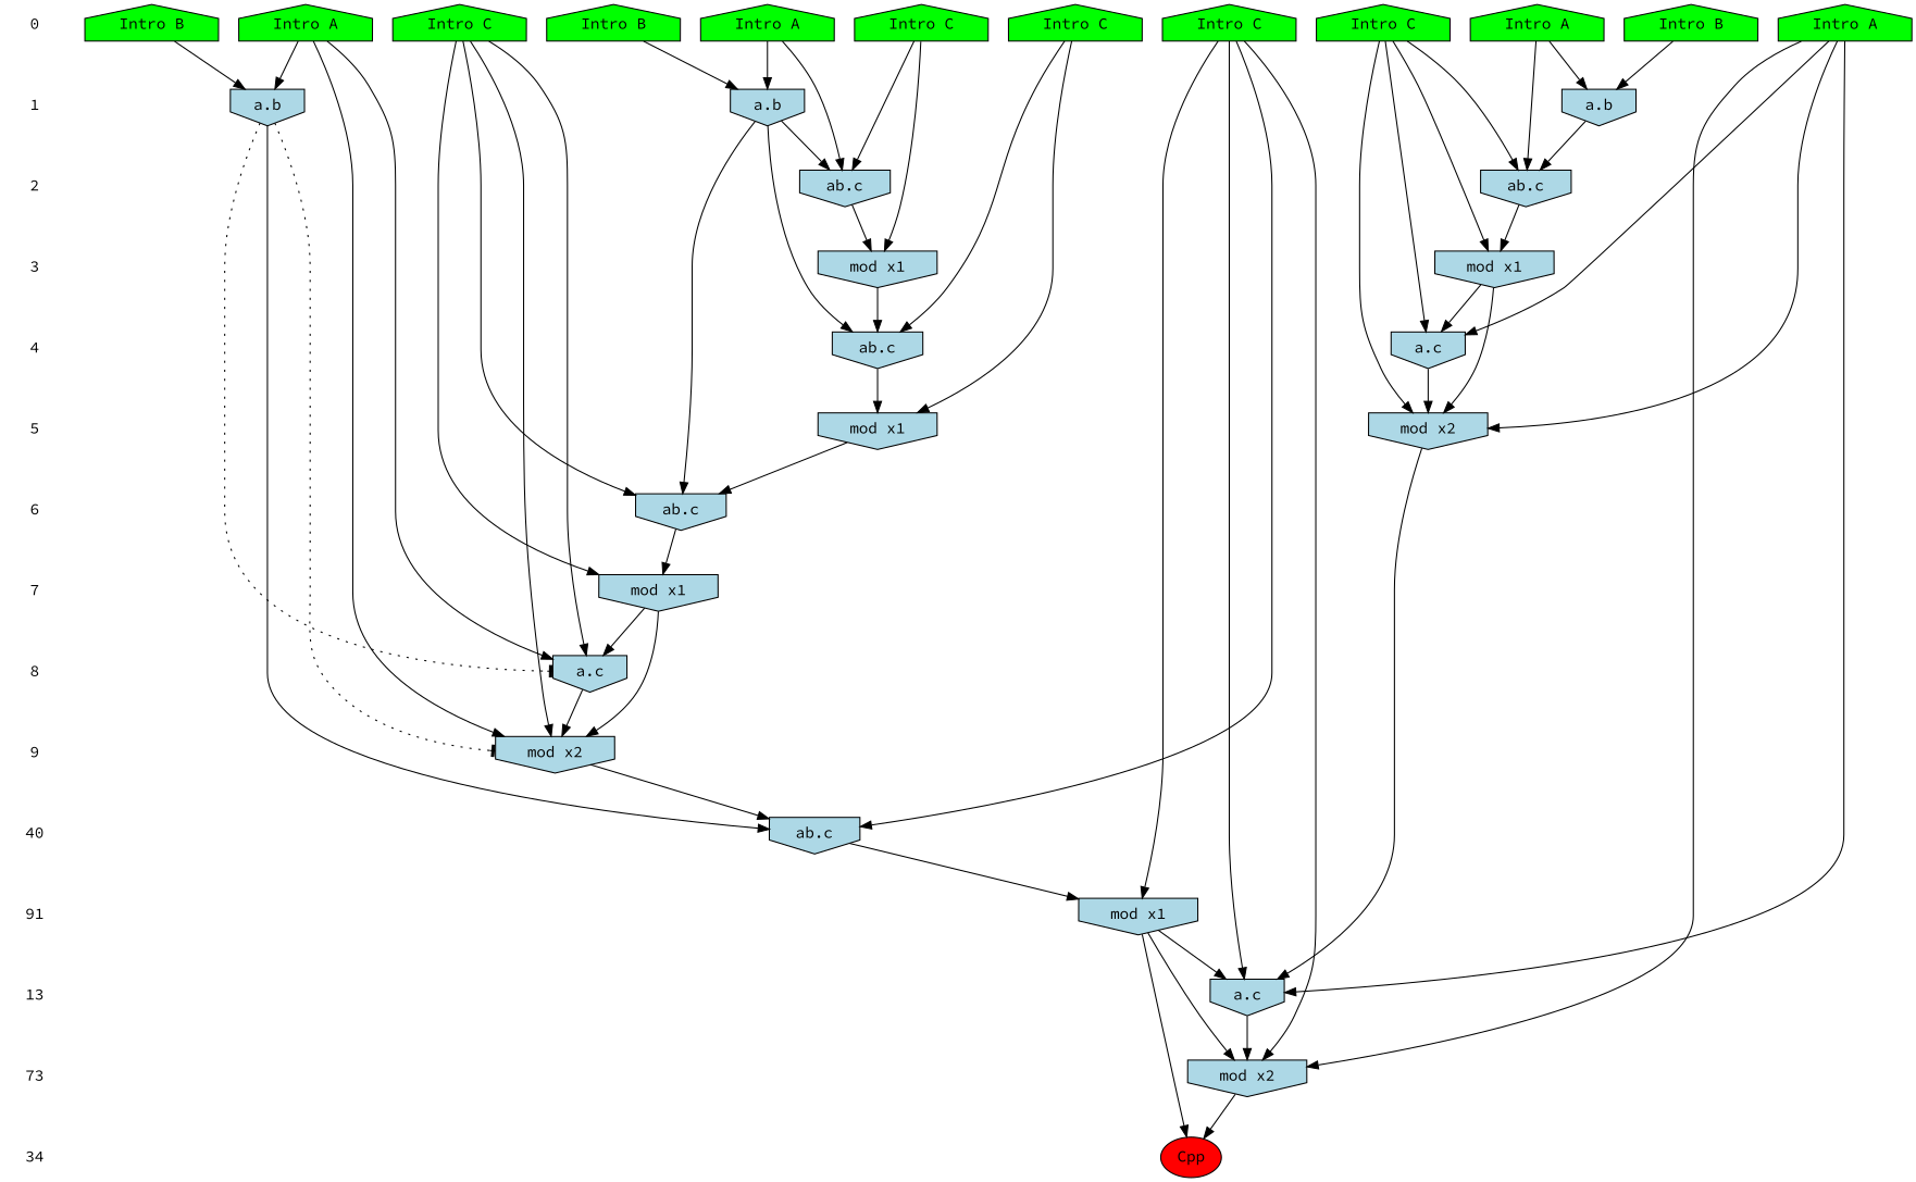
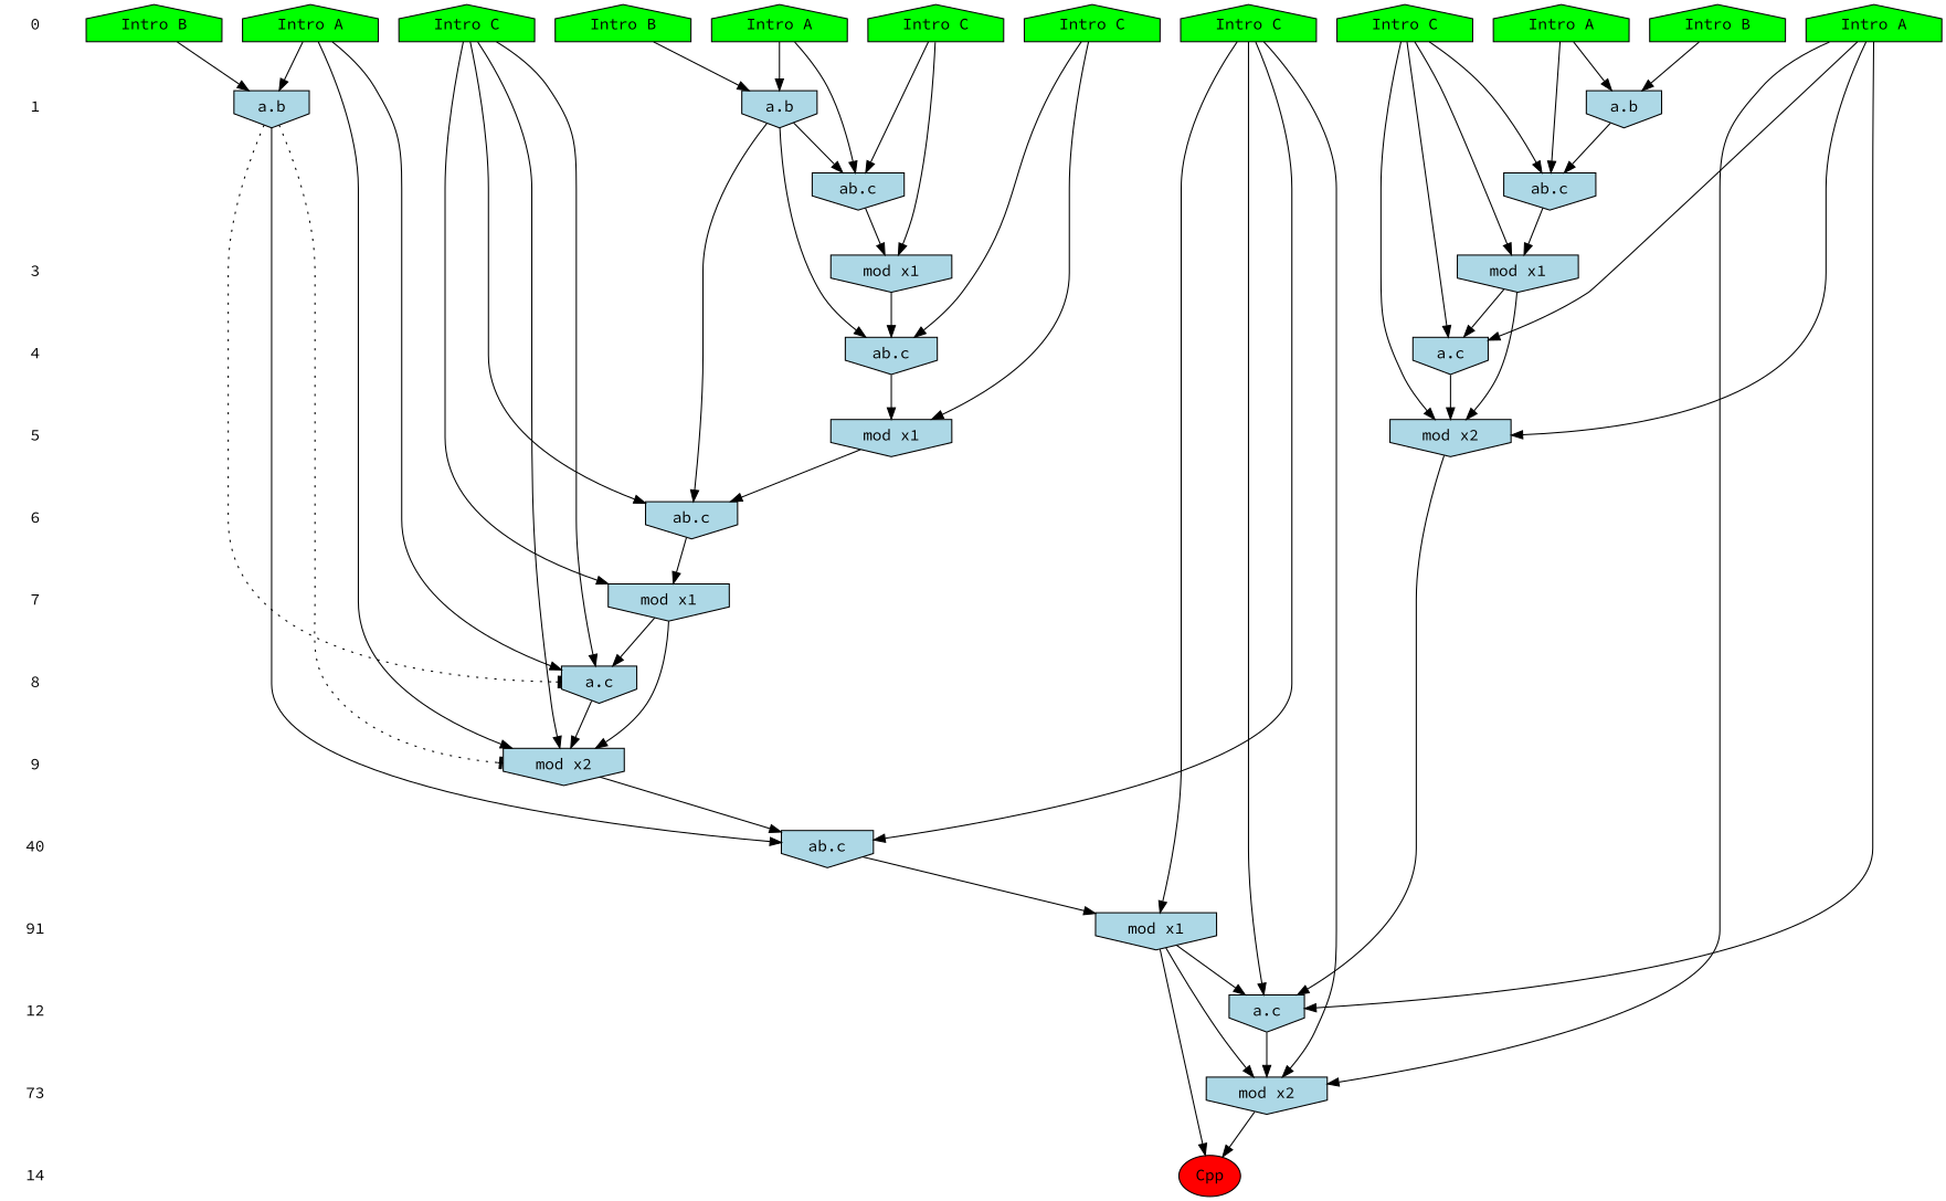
  digraph {
    fontname="Source Code Pro"
    ranksep=.5
    node [fontname="Source Code Pro" shape=invhouse fillcolor=lightblue style=filled]
    edge [fontname="Source Code Pro"]
    0 [shape=plaintext fillcolor="" style=""]
    n2 [fillcolor=green label="Intro A" shape=house]
    n3 [fillcolor=green label="Intro B" shape=house]
    n4 [fillcolor=green label="Intro A" shape=house]
    n5 [fillcolor=green label="Intro B" shape=house]
    n6 [fillcolor=green label="Intro A" shape=house]
    n7 [fillcolor=green label="Intro B" shape=house]
    n8 [fillcolor=green label="Intro A" shape=house]
    n9 [fillcolor=green label="Intro C" shape=house]
    n10 [fillcolor=green label="Intro C" shape=house]
    n11 [fillcolor=green label="Intro C" shape=house]
    n12 [fillcolor=green label="Intro C" shape=house]
    n13 [fillcolor=green label="Intro C" shape=house]
    1 [shape=plaintext fillcolor="" style=""]
    n15 [label="a.b"]
    n16 [label="a.b"]
    n17 [label="a.b"]
-   2 [shape=plaintext fillcolor="" style=""]
    n19 [label="ab.c"]
    n20 [label="ab.c"]
    3 [shape=plaintext fillcolor="" style=""]
    n22 [label="mod x1"]
    n23 [label="mod x1"]
    4 [shape=plaintext fillcolor="" style=""]
    n25 [label="ab.c"]
    n26 [label="a.c"]
    5 [shape=plaintext fillcolor="" style=""]
    n28 [label="mod x1"]
    n29 [label="mod x2"]
    6 [shape=plaintext fillcolor="" style=""]
    n31 [label="ab.c"]
    7 [shape=plaintext fillcolor="" style=""]
    n33 [label="mod x1"]
    8 [shape=plaintext fillcolor="" style=""]
    n35 [label="a.c"]
    9 [shape=plaintext fillcolor="" style=""]
    n37 [label="mod x2"]
    n38 [label=40 shape=plaintext fillcolor="" style=""]
    n39 [label="ab.c"]
    n40 [label=91 shape=plaintext fillcolor="" style=""]
    n41 [label="mod x1"]
-   12 [shape=plaintext label=13 fillcolor="" style=""]
+   12 [shape=plaintext fillcolor="" style=""]
    n43 [label="a.c"]
    n44 [label=73 shape=plaintext fillcolor="" style=""]
    n45 [label="mod x2"]
-   14 [shape=plaintext label=34 fillcolor="" style=""]
+   14 [shape=plaintext fillcolor="" style=""]
    n47 [fillcolor=red label=Cpp shape=""]
    subgraph sub_1 {
      rank=same
      0
      n2
      n3
      n4
      n5
      n6
      n7
      n8
      n9
      n10
      n11
      n12
      n13
    }
    subgraph sub_2 {
      rank=same
      1
      n15
      n16
      n17
    }
    subgraph sub_3 {
      rank=same
-     2
      n19
      n20
    }
    subgraph sub_4 {
      rank=same
      3
      n22
      n23
    }
    subgraph sub_5 {
      rank=same
      4
      n25
      n26
    }
    subgraph sub_6 {
      rank=same
      5
      n28
      n29
    }
    subgraph sub_7 {
      rank=same
      6
      n31
    }
    subgraph sub_8 {
      rank=same
      7
      n33
    }
    subgraph sub_9 {
      rank=same
      8
      n35
    }
    subgraph sub_10 {
      rank=same
      9
      n37
    }
    subgraph sub_11 {
      rank=same
      n38
      n39
    }
    subgraph sub_12 {
      rank=same
      n40
      n41
    }
    subgraph sub_13 {
      rank=same
      12
      n43
    }
    subgraph sub_14 {
      rank=same
      n44
      n45
    }
    subgraph sub_15 {
      rank=same
      14
      n47
    }
    0 -> 1 [style=invis]
    n2 -> n15
    n2 -> n20
    n3 -> n15
    n4 -> n26
    n4 -> n29
    n4 -> n43
    n4 -> n45
    n5 -> n17
    n6 -> n16
    n6 -> n19
    n7 -> n16
    n8 -> n17
    n8 -> n35
    n8 -> n37
    n9 -> n20
    n9 -> n23
    n9 -> n26
    n9 -> n29
    n10 -> n39
    n10 -> n41
    n10 -> n43
    n10 -> n45
    n11 -> n25
    n11 -> n28
    n12 -> n19
    n12 -> n22
    n13 -> n31
    n13 -> n33
    n13 -> n35
    n13 -> n37
-   1 -> 2 [style=invis]
    n15 -> n20
    n16 -> n19
    n16 -> n25
    n16 -> n31
    n17 -> n35 [arrowhead=tee style=dotted]
    n17 -> n37 [arrowhead=tee style=dotted]
    n17 -> n39
-   2 -> 3 [style=invis]
    n19 -> n22
    n20 -> n23
    3 -> 4 [style=invis]
    n22 -> n25
    n23 -> n26
    n23 -> n29
    4 -> 5 [style=invis]
    n25 -> n28
    n26 -> n29
    5 -> 6 [style=invis]
    n28 -> n31
    n29 -> n43
    6 -> 7 [style=invis]
    n31 -> n33
    7 -> 8 [style=invis]
    n33 -> n35
    n33 -> n37
    8 -> 9 [style=invis]
    n35 -> n37
    9 -> n38 [style=invis]
    n37 -> n39
    n38 -> n40 [style=invis]
    n39 -> n41
    n40 -> 12 [style=invis]
    n41 -> n43
    n41 -> n45
    n41 -> n47
    12 -> n44 [style=invis]
    n43 -> n45
    n44 -> 14 [style=invis]
    n45 -> n47
  }
